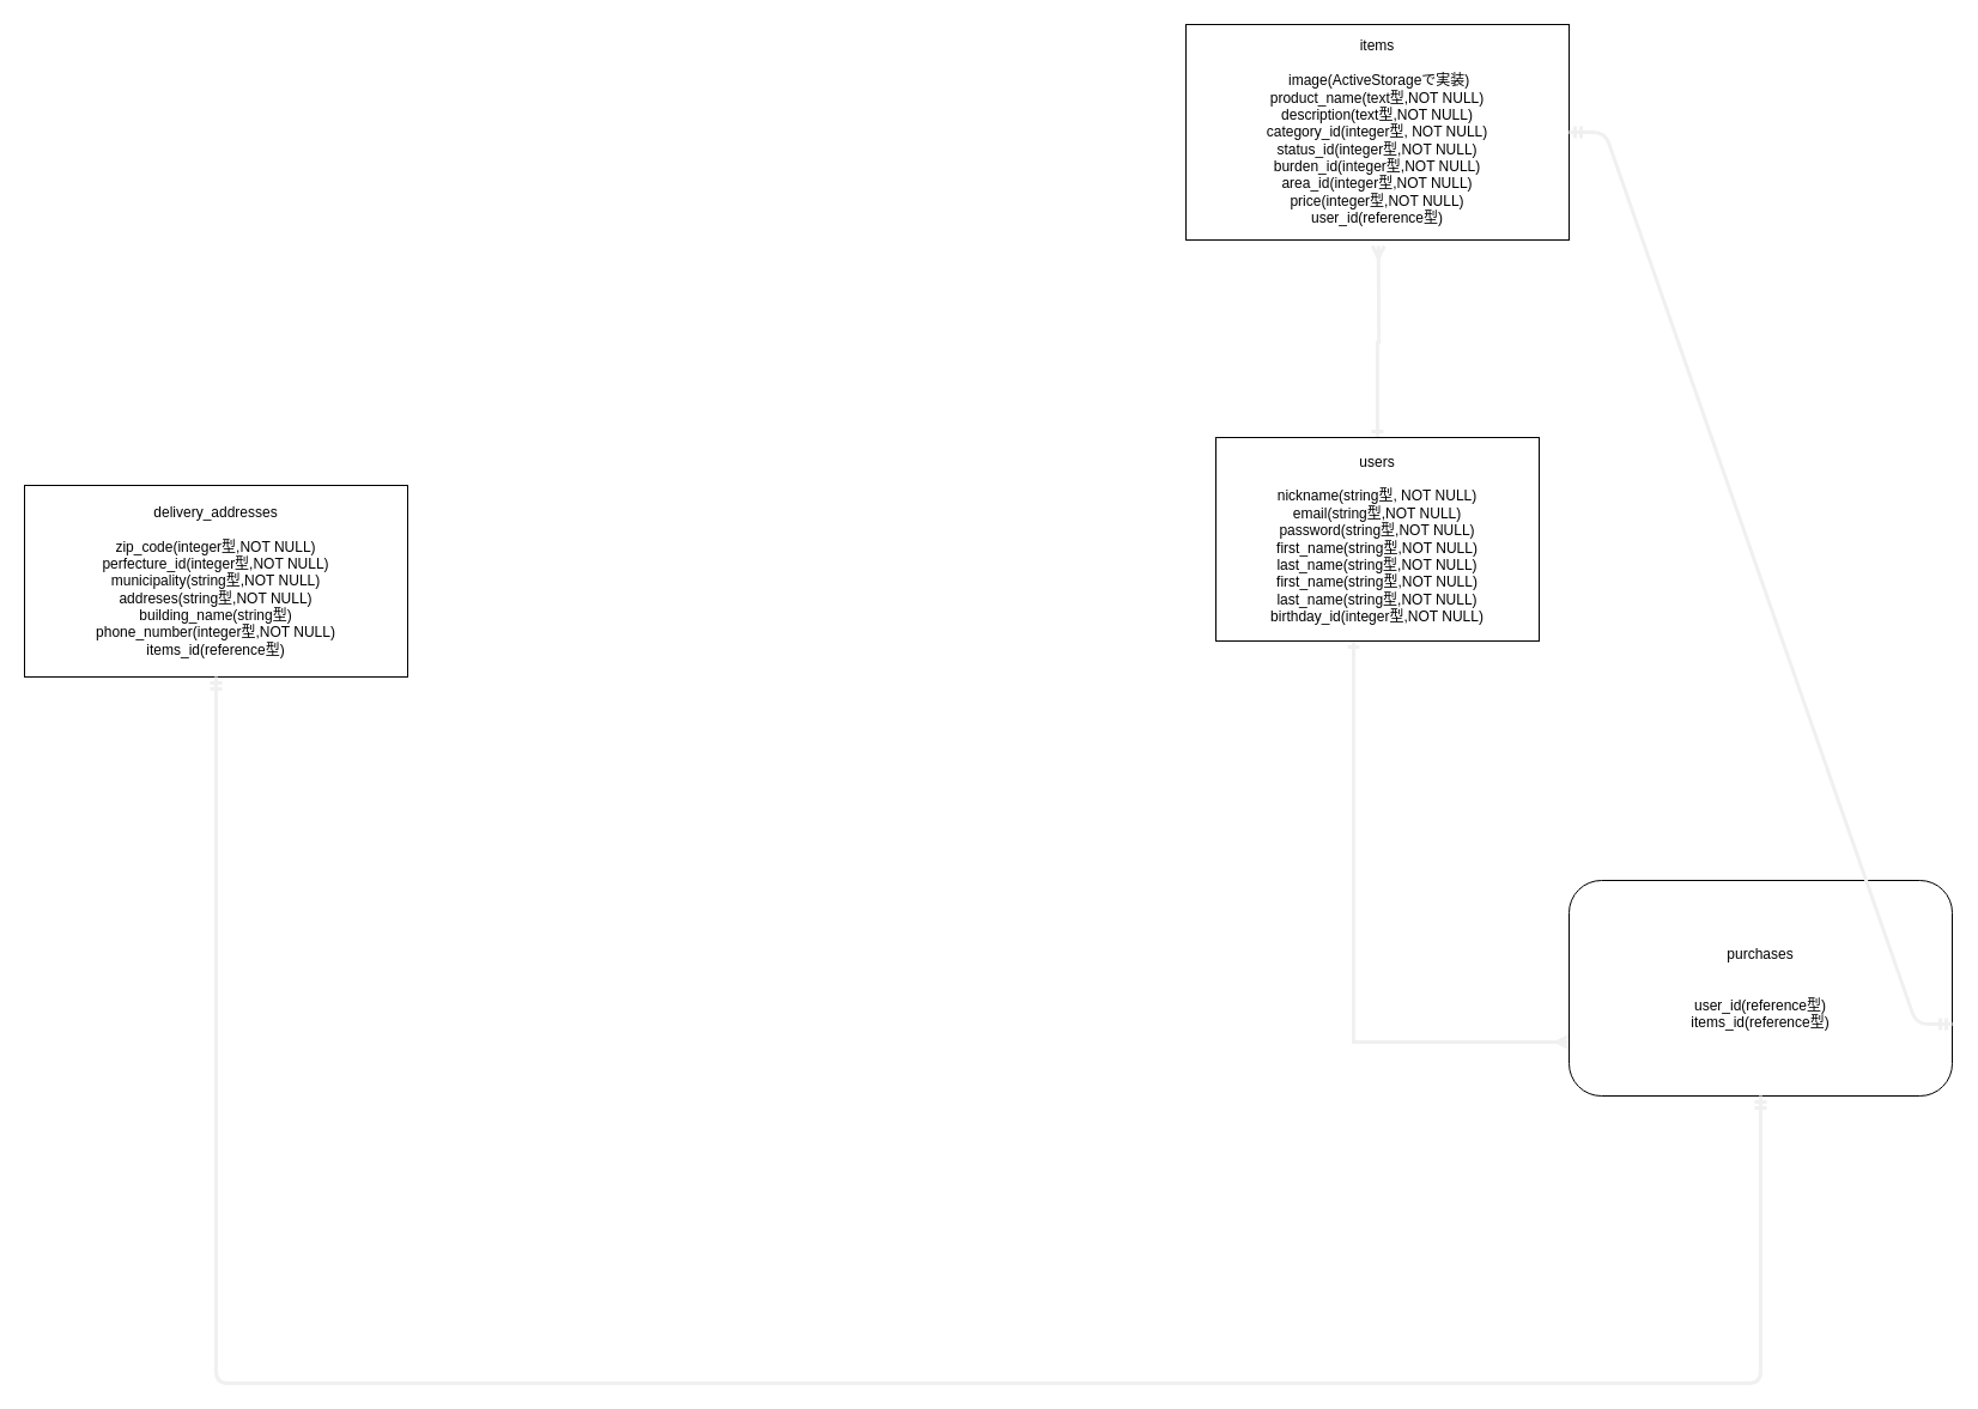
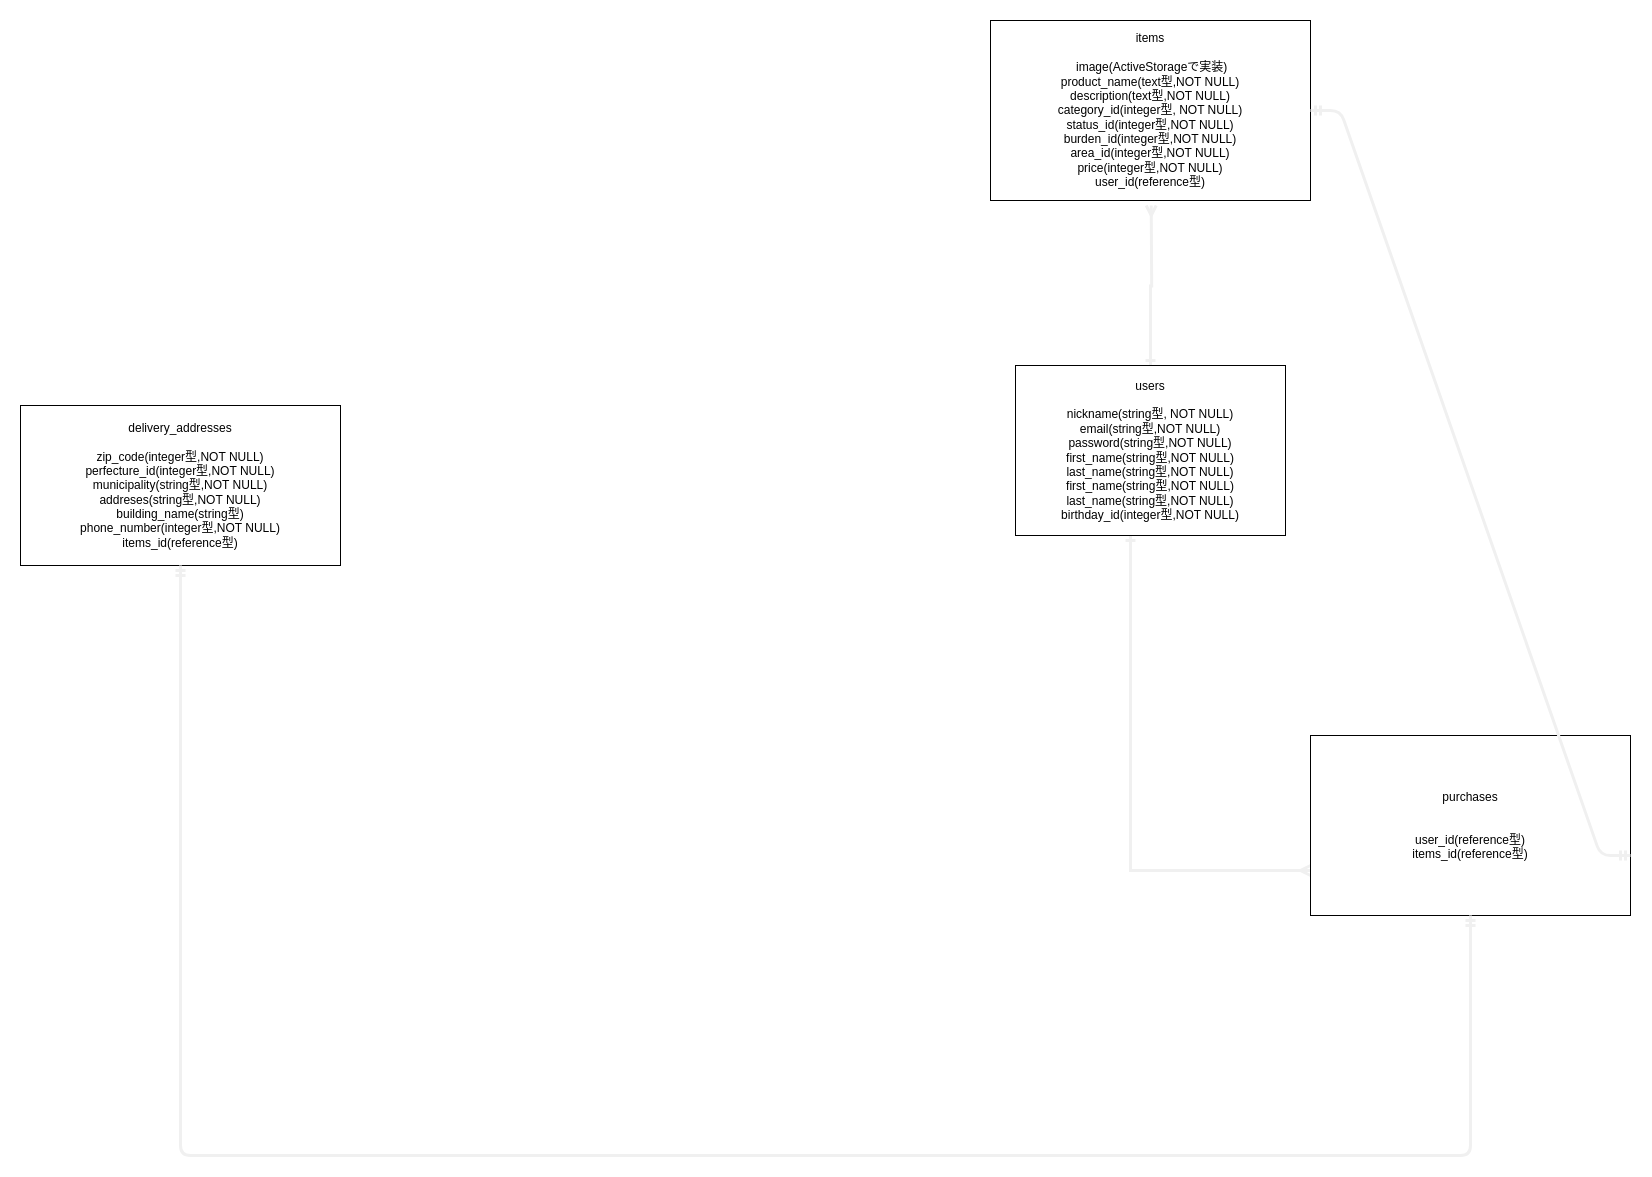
  <mxCell id="0" />
  <mxCell id="1" parent="0" />
  <mxCell id="2" style="edgeStyle=orthogonalEdgeStyle;rounded=0;jumpSize=6;orthogonalLoop=1;jettySize=auto;html=1;exitX=0.5;exitY=0;exitDx=0;exitDy=0;startArrow=ERone;startFill=0;endArrow=ERmany;endFill=0;strokeColor=#f0f0f0;strokeWidth=3;" parent="1" source="4" edge="1"><mxGeometry relative="1" as="geometry"><mxPoint x="1150.714" y="205" as="targetPoint" /></mxGeometry></mxCell>
  <mxCell id="3" style="edgeStyle=elbowEdgeStyle;rounded=0;jumpSize=6;orthogonalLoop=1;jettySize=auto;html=1;startArrow=ERone;startFill=0;endArrow=ERmany;endFill=0;strokeColor=#f0f0f0;strokeWidth=3;entryX=0;entryY=0.75;entryDx=0;entryDy=0;" parent="1" source="4" target="6" edge="1"><mxGeometry relative="1" as="geometry"><mxPoint x="1150" y="855" as="targetPoint" /><Array as="points"><mxPoint x="1130" y="805" /><mxPoint x="1150" y="845" /></Array></mxGeometry></mxCell>
  <mxCell id="4" value="&lt;span style=&quot;font-weight: normal&quot;&gt;users&lt;br&gt;&lt;br&gt;nickname(string型, NOT NULL)&lt;br&gt;email(string型,NOT NULL)&lt;br&gt;password(string型,NOT NULL)&lt;br&gt;first_name(string型,NOT NULL)&lt;br&gt;last_name(string型,NOT NULL)&lt;br&gt;first_name(string型,NOT NULL)&lt;br&gt;last_name(string型,NOT NULL)&lt;br&gt;birthday_id(integer型,NOT NULL)&lt;/span&gt;" style="rounded=0;whiteSpace=wrap;html=1;fontStyle=1" parent="1" vertex="1"><mxGeometry x="1015" y="365" width="270" height="170" as="geometry" /></mxCell>
  <mxCell id="5" value="items&lt;br&gt;&lt;br&gt;&amp;nbsp;image(ActiveStorageで実装)&lt;br&gt;product_name(text型,NOT NULL)&lt;br&gt;description(text型,NOT NULL)&lt;br&gt;category_id(integer型, NOT NULL)&lt;br&gt;status_id(integer型,NOT NULL)&lt;br&gt;burden_id(integer型,NOT NULL)&lt;br&gt;area_id(integer型,NOT NULL)&lt;br&gt;price(integer型,NOT NULL)&lt;br&gt;user_id(reference型)" style="rounded=0;whiteSpace=wrap;html=1;" parent="1" vertex="1"><mxGeometry x="990" y="20" width="320" height="180" as="geometry" /></mxCell>
- <mxCell id="6" value="purchases&lt;br&gt;&lt;br&gt;&lt;br&gt;user_id(reference型)&lt;br&gt;items_id(reference型)" style="whiteSpace=wrap;html=1;rounded=1;" parent="1" vertex="1"><mxGeometry x="1310" width="320" height="180" as="geometry" y="735" /></mxCell>
+ <mxCell id="6" value="purchases&lt;br&gt;&lt;br&gt;&lt;br&gt;user_id(reference型)&lt;br&gt;items_id(reference型)" style="rounded=0;whiteSpace=wrap;html=1;" parent="1" vertex="1"><mxGeometry x="1310" width="320" height="180" as="geometry" y="735" /></mxCell>
  <mxCell id="7" value="delivery_addresses&lt;br&gt;&lt;br&gt;zip_code(integer型,NOT NULL)&lt;br&gt;perfecture_id(integer型,NOT NULL)&lt;br&gt;municipality(string型,NOT NULL)&lt;br&gt;addreses(string型,NOT NULL)&lt;br&gt;building_name(string型)&lt;br&gt;phone_number(integer型,NOT NULL)&lt;br&gt;items_id(reference型)" style="rounded=0;whiteSpace=wrap;html=1;" parent="1" vertex="1"><mxGeometry x="20" y="405" width="320" height="160" as="geometry" /></mxCell>
  <mxCell id="8" value="" style="edgeStyle=orthogonalEdgeStyle;fontSize=12;html=1;endArrow=ERmandOne;startArrow=ERmandOne;strokeColor=#f0f0f0;strokeWidth=3;entryX=0.5;entryY=1;entryDx=0;entryDy=0;exitX=0.5;exitY=1;exitDx=0;exitDy=0;" parent="1" source="7" target="6" edge="1"><mxGeometry width="100" height="100" relative="1" as="geometry"><mxPoint x="146" y="585" as="sourcePoint" /><mxPoint x="986" y="555" as="targetPoint" /><Array as="points"><mxPoint x="180" y="1155" /><mxPoint x="1470" y="1155" /></Array></mxGeometry></mxCell>
  <mxCell id="9" value="" style="edgeStyle=entityRelationEdgeStyle;fontSize=12;html=1;endArrow=ERmandOne;startArrow=ERmandOne;strokeColor=#f0f0f0;strokeWidth=3;exitX=1;exitY=0.667;exitDx=0;exitDy=0;exitPerimeter=0;" parent="1" source="6" target="5" edge="1"><mxGeometry width="100" height="100" relative="1" as="geometry"><mxPoint x="1150" y="465" as="sourcePoint" /><mxPoint x="1150" y="205" as="targetPoint" /></mxGeometry></mxCell>
